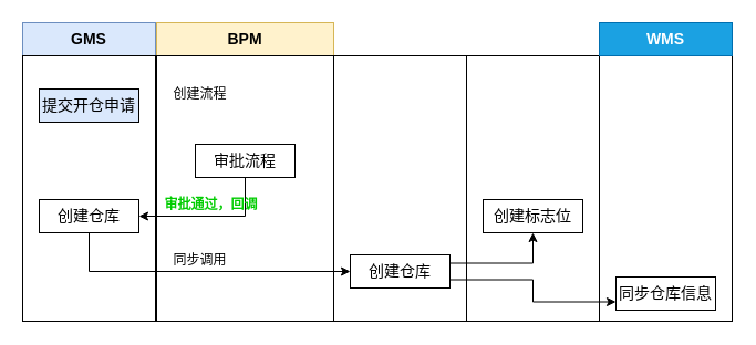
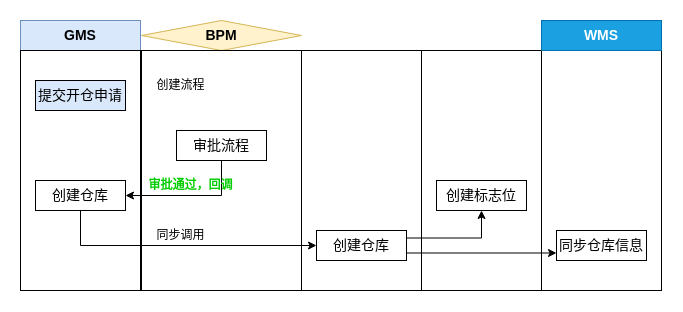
  <mxCell id="0" />
  <mxCell id="1" parent="0" />
  <mxCell id="2" value="" style="rounded=0;whiteSpace=wrap;html=1;" vertex="1" parent="1"><mxGeometry x="541" y="50" width="120" height="240" as="geometry" /></mxCell>
  <mxCell id="3" value="" style="rounded=0;whiteSpace=wrap;html=1;" vertex="1" parent="1"><mxGeometry x="421" y="50" width="120" height="240" as="geometry" /></mxCell>
  <mxCell id="4" value="" style="rounded=0;whiteSpace=wrap;html=1;" vertex="1" parent="1"><mxGeometry x="301" y="50" width="120" height="240" as="geometry" /></mxCell>
  <mxCell id="5" value="GMS" style="rounded=0;whiteSpace=wrap;html=1;fillColor=#dae8fc;strokeColor=#6c8ebf;fontSize=14;fontStyle=1" vertex="1" parent="1"><mxGeometry x="20" y="20" width="120" height="30" as="geometry" /></mxCell>
  <mxCell id="6" value="" style="rounded=0;whiteSpace=wrap;html=1;" vertex="1" parent="1"><mxGeometry x="20" y="50" width="120" height="240" as="geometry" /></mxCell>
- <mxCell id="7" value="BPM" style="rounded=0;whiteSpace=wrap;html=1;fillColor=#fff2cc;strokeColor=#d6b656;fontSize=14;fontStyle=1" vertex="1" parent="1"><mxGeometry x="141" y="20" width="160" height="30" as="geometry" /></mxCell>
+ <mxCell id="7" value="BPM" style="rhombus;whiteSpace=wrap;html=1;fillColor=#fff2cc;strokeColor=#d6b656;fontSize=14;fontStyle=1;" vertex="1" parent="1"><mxGeometry x="141" y="20" width="160" height="30" as="geometry" /></mxCell>
  <mxCell id="8" value="" style="rounded=0;whiteSpace=wrap;html=1;" vertex="1" parent="1"><mxGeometry x="141" y="50" width="160" height="240" as="geometry" /></mxCell>
  <mxCell id="9" value="提交开仓申请" style="rounded=0;whiteSpace=wrap;html=1;fontSize=14;fillColor=#dae8fc;" vertex="1" parent="1"><mxGeometry x="35" y="80" width="90" height="30" as="geometry" /></mxCell>
  <mxCell id="10" style="edgeStyle=orthogonalEdgeStyle;rounded=0;orthogonalLoop=1;jettySize=auto;html=1;exitX=0.5;exitY=1;exitDx=0;exitDy=0;entryX=1;entryY=0.5;entryDx=0;entryDy=0;fontSize=14;" edge="1" parent="1" source="11" target="13"><mxGeometry relative="1" as="geometry" /></mxCell>
  <mxCell id="11" value="审批流程" style="rounded=0;whiteSpace=wrap;html=1;fontSize=14;" vertex="1" parent="1"><mxGeometry x="176" y="130" width="90" height="30" as="geometry" /></mxCell>
  <mxCell id="12" style="edgeStyle=orthogonalEdgeStyle;rounded=0;orthogonalLoop=1;jettySize=auto;html=1;exitX=0.5;exitY=1;exitDx=0;exitDy=0;entryX=0;entryY=0.5;entryDx=0;entryDy=0;fontSize=12;fontColor=#000000;" edge="1" parent="1" source="13" target="18"><mxGeometry relative="1" as="geometry" /></mxCell>
  <mxCell id="13" value="创建仓库" style="rounded=0;whiteSpace=wrap;html=1;fontSize=14;" vertex="1" parent="1"><mxGeometry x="35" y="180" width="90" height="30" as="geometry" /></mxCell>
  <mxCell id="14" value="审批通过，回调" style="text;html=1;align=center;verticalAlign=middle;resizable=0;points=[];autosize=1;fontSize=12;fontColor=#00CC00;fontStyle=1" vertex="1" parent="1"><mxGeometry x="140" y="175" width="100" height="20" as="geometry" /></mxCell>
  <mxCell id="15" value="创建流程" style="text;html=1;align=center;verticalAlign=middle;resizable=0;points=[];autosize=1;fontSize=12;fontStyle=0" vertex="1" parent="1"><mxGeometry x="150" y="75" width="60" height="20" as="geometry" /></mxCell>
  <mxCell id="16" style="edgeStyle=orthogonalEdgeStyle;rounded=0;orthogonalLoop=1;jettySize=auto;html=1;exitX=1;exitY=0.75;exitDx=0;exitDy=0;entryX=0;entryY=0.75;entryDx=0;entryDy=0;fontSize=12;fontColor=#000000;" edge="1" parent="1" source="18" target="22"><mxGeometry relative="1" as="geometry" /></mxCell>
  <mxCell id="17" style="edgeStyle=orthogonalEdgeStyle;rounded=0;orthogonalLoop=1;jettySize=auto;html=1;exitX=1;exitY=0.25;exitDx=0;exitDy=0;entryX=0.5;entryY=1;entryDx=0;entryDy=0;fontSize=12;fontColor=#000000;" edge="1" parent="1" source="18" target="20"><mxGeometry relative="1" as="geometry" /></mxCell>
  <mxCell id="18" value="创建仓库" style="rounded=0;whiteSpace=wrap;html=1;fontSize=14;" vertex="1" parent="1"><mxGeometry x="316" y="230" width="90" height="30" as="geometry" /></mxCell>
  <mxCell id="19" value="同步调用" style="text;html=1;align=center;verticalAlign=middle;resizable=0;points=[];autosize=1;fontSize=12;fontColor=#000000;" vertex="1" parent="1"><mxGeometry x="150" y="225" width="60" height="20" as="geometry" /></mxCell>
  <mxCell id="20" value="创建标志位" style="rounded=0;whiteSpace=wrap;html=1;fontSize=14;" vertex="1" parent="1"><mxGeometry x="436" y="180" width="90" height="30" as="geometry" /></mxCell>
  <mxCell id="21" value="WMS" style="rounded=0;whiteSpace=wrap;html=1;fillColor=#1ba1e2;strokeColor=#006EAF;fontSize=14;fontStyle=1;fontColor=#ffffff;" vertex="1" parent="1"><mxGeometry x="541" y="20" width="120" height="30" as="geometry" /></mxCell>
- <mxCell id="22" value="同步仓库信息" style="rounded=0;whiteSpace=wrap;html=1;fontSize=14;" vertex="1" parent="1"><mxGeometry x="556" y="250" width="90" height="30" as="geometry" /></mxCell>
+ <mxCell id="22" value="同步仓库信息" style="rounded=0;whiteSpace=wrap;html=1;fontSize=14;" vertex="1" parent="1"><mxGeometry x="556" y="230" width="90" height="30" as="geometry" /></mxCell>
